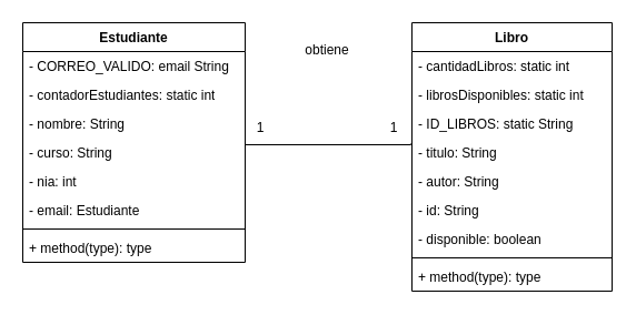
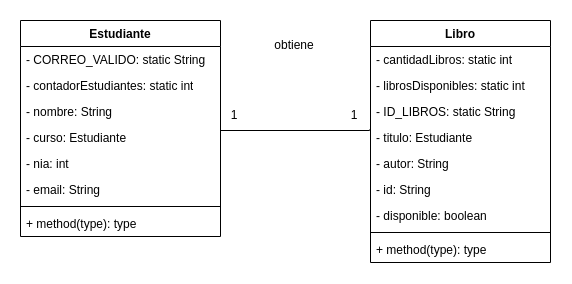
  <mxCell id="0" />
  <mxCell id="1" parent="0" />
  <mxCell id="2" value="Estudiante" style="swimlane;fontStyle=1;align=center;verticalAlign=top;childLayout=stackLayout;horizontal=1;startSize=26;horizontalStack=0;resizeParent=1;resizeParentMax=0;resizeLast=0;collapsible=1;marginBottom=0;whiteSpace=wrap;html=1;" vertex="1" parent="1"><mxGeometry x="20" y="20" width="200" height="216" as="geometry" /></mxCell>
- <mxCell id="3" value="- CORREO_VALIDO: email String" style="text;strokeColor=none;fillColor=none;align=left;verticalAlign=top;spacingLeft=4;spacingRight=4;overflow=hidden;rotatable=0;points=[[0,0.5],[1,0.5]];portConstraint=eastwest;whiteSpace=wrap;html=1;" vertex="1" parent="2"><mxGeometry y="26" width="200" height="26" as="geometry" /></mxCell>
+ <mxCell id="3" value="- CORREO_VALIDO: static String" style="text;strokeColor=none;fillColor=none;align=left;verticalAlign=top;spacingLeft=4;spacingRight=4;overflow=hidden;rotatable=0;points=[[0,0.5],[1,0.5]];portConstraint=eastwest;whiteSpace=wrap;html=1;" vertex="1" parent="2"><mxGeometry y="26" width="200" height="26" as="geometry" /></mxCell>
  <mxCell id="4" value="- contadorEstudiantes: static int" style="text;strokeColor=none;fillColor=none;align=left;verticalAlign=top;spacingLeft=4;spacingRight=4;overflow=hidden;rotatable=0;points=[[0,0.5],[1,0.5]];portConstraint=eastwest;whiteSpace=wrap;html=1;" vertex="1" parent="2"><mxGeometry y="52" width="200" height="26" as="geometry" /></mxCell>
  <mxCell id="5" value="- nombre: String" style="text;strokeColor=none;fillColor=none;align=left;verticalAlign=top;spacingLeft=4;spacingRight=4;overflow=hidden;rotatable=0;points=[[0,0.5],[1,0.5]];portConstraint=eastwest;whiteSpace=wrap;html=1;" vertex="1" parent="2"><mxGeometry y="78" width="200" height="26" as="geometry" /></mxCell>
- <mxCell id="6" value="- curso: String" style="text;strokeColor=none;fillColor=none;align=left;verticalAlign=top;spacingLeft=4;spacingRight=4;overflow=hidden;rotatable=0;points=[[0,0.5],[1,0.5]];portConstraint=eastwest;whiteSpace=wrap;html=1;" vertex="1" parent="2"><mxGeometry y="104" width="200" height="26" as="geometry" /></mxCell>
+ <mxCell id="6" value="- curso: Estudiante" style="text;strokeColor=none;fillColor=none;align=left;verticalAlign=top;spacingLeft=4;spacingRight=4;overflow=hidden;rotatable=0;points=[[0,0.5],[1,0.5]];portConstraint=eastwest;whiteSpace=wrap;html=1;" vertex="1" parent="2"><mxGeometry y="104" width="200" height="26" as="geometry" /></mxCell>
  <mxCell id="7" value="- nia: int" style="text;strokeColor=none;fillColor=none;align=left;verticalAlign=top;spacingLeft=4;spacingRight=4;overflow=hidden;rotatable=0;points=[[0,0.5],[1,0.5]];portConstraint=eastwest;whiteSpace=wrap;html=1;" vertex="1" parent="2"><mxGeometry y="130" width="200" height="26" as="geometry" /></mxCell>
- <mxCell id="8" value="- email: Estudiante" style="text;strokeColor=none;fillColor=none;align=left;verticalAlign=top;spacingLeft=4;spacingRight=4;overflow=hidden;rotatable=0;points=[[0,0.5],[1,0.5]];portConstraint=eastwest;whiteSpace=wrap;html=1;" vertex="1" parent="2"><mxGeometry y="156" width="200" height="26" as="geometry" /></mxCell>
+ <mxCell id="8" value="- email: String" style="text;strokeColor=none;fillColor=none;align=left;verticalAlign=top;spacingLeft=4;spacingRight=4;overflow=hidden;rotatable=0;points=[[0,0.5],[1,0.5]];portConstraint=eastwest;whiteSpace=wrap;html=1;" vertex="1" parent="2"><mxGeometry y="156" width="200" height="26" as="geometry" /></mxCell>
  <mxCell id="9" value="" style="line;strokeWidth=1;fillColor=none;align=left;verticalAlign=middle;spacingTop=-1;spacingLeft=3;spacingRight=3;rotatable=0;labelPosition=right;points=[];portConstraint=eastwest;strokeColor=inherit;" vertex="1" parent="2"><mxGeometry y="182" width="200" height="8" as="geometry" /></mxCell>
  <mxCell id="10" value="+ method(type): type" style="text;strokeColor=none;fillColor=none;align=left;verticalAlign=top;spacingLeft=4;spacingRight=4;overflow=hidden;rotatable=0;points=[[0,0.5],[1,0.5]];portConstraint=eastwest;whiteSpace=wrap;html=1;" vertex="1" parent="2"><mxGeometry y="190" width="200" height="26" as="geometry" /></mxCell>
  <mxCell id="11" value="Libro" style="swimlane;fontStyle=1;align=center;verticalAlign=top;childLayout=stackLayout;horizontal=1;startSize=26;horizontalStack=0;resizeParent=1;resizeParentMax=0;resizeLast=0;collapsible=1;marginBottom=0;whiteSpace=wrap;html=1;" vertex="1" parent="1"><mxGeometry x="370" y="20" width="180" height="242" as="geometry" /></mxCell>
  <mxCell id="12" value="- cantidadLibros: static int" style="text;strokeColor=none;fillColor=none;align=left;verticalAlign=top;spacingLeft=4;spacingRight=4;overflow=hidden;rotatable=0;points=[[0,0.5],[1,0.5]];portConstraint=eastwest;whiteSpace=wrap;html=1;" vertex="1" parent="11"><mxGeometry y="26" width="180" height="26" as="geometry" /></mxCell>
  <mxCell id="13" value="- librosDisponibles: static int" style="text;strokeColor=none;fillColor=none;align=left;verticalAlign=top;spacingLeft=4;spacingRight=4;overflow=hidden;rotatable=0;points=[[0,0.5],[1,0.5]];portConstraint=eastwest;whiteSpace=wrap;html=1;" vertex="1" parent="11"><mxGeometry y="52" width="180" height="26" as="geometry" /></mxCell>
  <mxCell id="14" value="- ID_LIBROS: static String" style="text;strokeColor=none;fillColor=none;align=left;verticalAlign=top;spacingLeft=4;spacingRight=4;overflow=hidden;rotatable=0;points=[[0,0.5],[1,0.5]];portConstraint=eastwest;whiteSpace=wrap;html=1;" vertex="1" parent="11"><mxGeometry y="78" width="180" height="26" as="geometry" /></mxCell>
- <mxCell id="15" value="- titulo: String" style="text;strokeColor=none;fillColor=none;align=left;verticalAlign=top;spacingLeft=4;spacingRight=4;overflow=hidden;rotatable=0;points=[[0,0.5],[1,0.5]];portConstraint=eastwest;whiteSpace=wrap;html=1;" vertex="1" parent="11"><mxGeometry y="104" width="180" height="26" as="geometry" /></mxCell>
+ <mxCell id="15" value="- titulo: Estudiante" style="text;strokeColor=none;fillColor=none;align=left;verticalAlign=top;spacingLeft=4;spacingRight=4;overflow=hidden;rotatable=0;points=[[0,0.5],[1,0.5]];portConstraint=eastwest;whiteSpace=wrap;html=1;" vertex="1" parent="11"><mxGeometry y="104" width="180" height="26" as="geometry" /></mxCell>
  <mxCell id="16" value="- autor: String" style="text;strokeColor=none;fillColor=none;align=left;verticalAlign=top;spacingLeft=4;spacingRight=4;overflow=hidden;rotatable=0;points=[[0,0.5],[1,0.5]];portConstraint=eastwest;whiteSpace=wrap;html=1;" vertex="1" parent="11"><mxGeometry y="130" width="180" height="26" as="geometry" /></mxCell>
  <mxCell id="17" value="- id: String" style="text;strokeColor=none;fillColor=none;align=left;verticalAlign=top;spacingLeft=4;spacingRight=4;overflow=hidden;rotatable=0;points=[[0,0.5],[1,0.5]];portConstraint=eastwest;whiteSpace=wrap;html=1;" vertex="1" parent="11"><mxGeometry y="156" width="180" height="26" as="geometry" /></mxCell>
  <mxCell id="18" value="- disponible: boolean" style="text;strokeColor=none;fillColor=none;align=left;verticalAlign=top;spacingLeft=4;spacingRight=4;overflow=hidden;rotatable=0;points=[[0,0.5],[1,0.5]];portConstraint=eastwest;whiteSpace=wrap;html=1;" vertex="1" parent="11"><mxGeometry y="182" width="180" height="26" as="geometry" /></mxCell>
  <mxCell id="19" value="" style="line;strokeWidth=1;fillColor=none;align=left;verticalAlign=middle;spacingTop=-1;spacingLeft=3;spacingRight=3;rotatable=0;labelPosition=right;points=[];portConstraint=eastwest;strokeColor=inherit;" vertex="1" parent="11"><mxGeometry y="208" width="180" height="8" as="geometry" /></mxCell>
  <mxCell id="20" value="+ method(type): type" style="text;strokeColor=none;fillColor=none;align=left;verticalAlign=top;spacingLeft=4;spacingRight=4;overflow=hidden;rotatable=0;points=[[0,0.5],[1,0.5]];portConstraint=eastwest;whiteSpace=wrap;html=1;" vertex="1" parent="11"><mxGeometry y="216" width="180" height="26" as="geometry" /></mxCell>
  <mxCell id="21" value="" style="endArrow=none;html=1;edgeStyle=orthogonalEdgeStyle;rounded=0;exitX=1;exitY=0.5;exitDx=0;exitDy=0;" edge="1" parent="1" source="6"><mxGeometry relative="1" as="geometry"><mxPoint x="160" y="170" as="sourcePoint" /><mxPoint x="370" y="128" as="targetPoint" /><Array as="points"><mxPoint x="220" y="130" /><mxPoint x="369" y="130" /></Array></mxGeometry></mxCell>
  <mxCell id="22" value="obtiene" style="text;html=1;align=center;verticalAlign=middle;whiteSpace=wrap;rounded=0;" vertex="1" parent="1"><mxGeometry x="264" y="30" width="60" height="30" as="geometry" /></mxCell>
  <mxCell id="23" value="1" style="text;html=1;align=center;verticalAlign=middle;whiteSpace=wrap;rounded=0;" vertex="1" parent="1"><mxGeometry x="204" y="100" width="60" height="30" as="geometry" /></mxCell>
  <mxCell id="24" value="1" style="text;html=1;align=center;verticalAlign=middle;whiteSpace=wrap;rounded=0;" vertex="1" parent="1"><mxGeometry x="324" y="100" width="60" height="30" as="geometry" /></mxCell>
